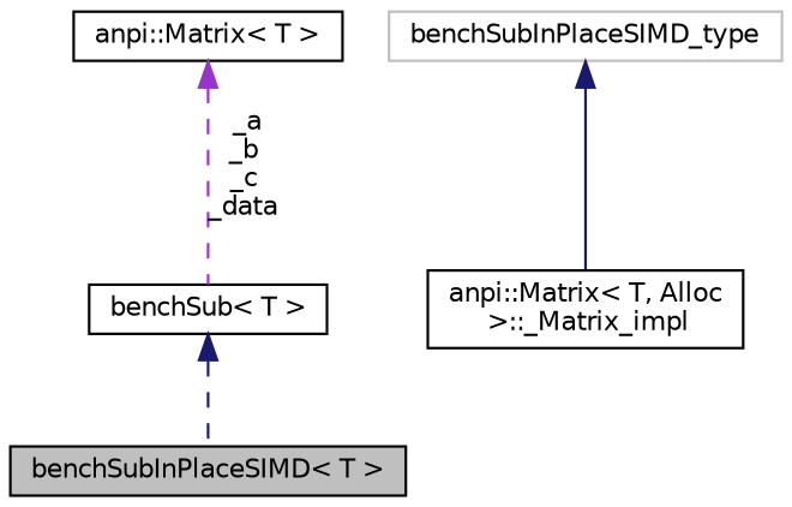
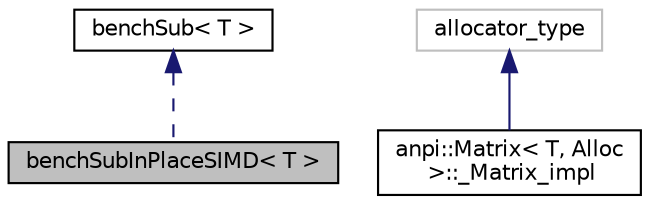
  digraph {
    node [color=black fillcolor=white fontname=Helvetica fontsize=10 shape=record style=filled]
    edge [color=midnightblue dir=back fontname=Helvetica fontsize=10 labelfontname=Helvetica labelfontsize=10 style=dashed]
    n1 [fillcolor=grey75 fontcolor=black height=0.2 label="benchSubInPlaceSIMD\< T \>" width=0.4]
    n2 [height=0.2 label="benchSub\< T \>" width=0.4]
-   n3 [height=0.2 label="anpi::Matrix\< T \>" width=0.4]
    n4 [height=0.2 label="anpi::Matrix\< T, Alloc\l \>::_Matrix_impl" width=0.4]
-   n5 [color=grey75 height=0.2 label=benchSubInPlaceSIMD_type width=0.4]
+   n5 [color=grey75 height=0.2 label=allocator_type width=0.4]
    n2 -> n1
-   n3 -> n2 [color=darkorchid3 label=" _a\n_b\n_c\n_data"]
    n5 -> n4 [style=solid]
  }
